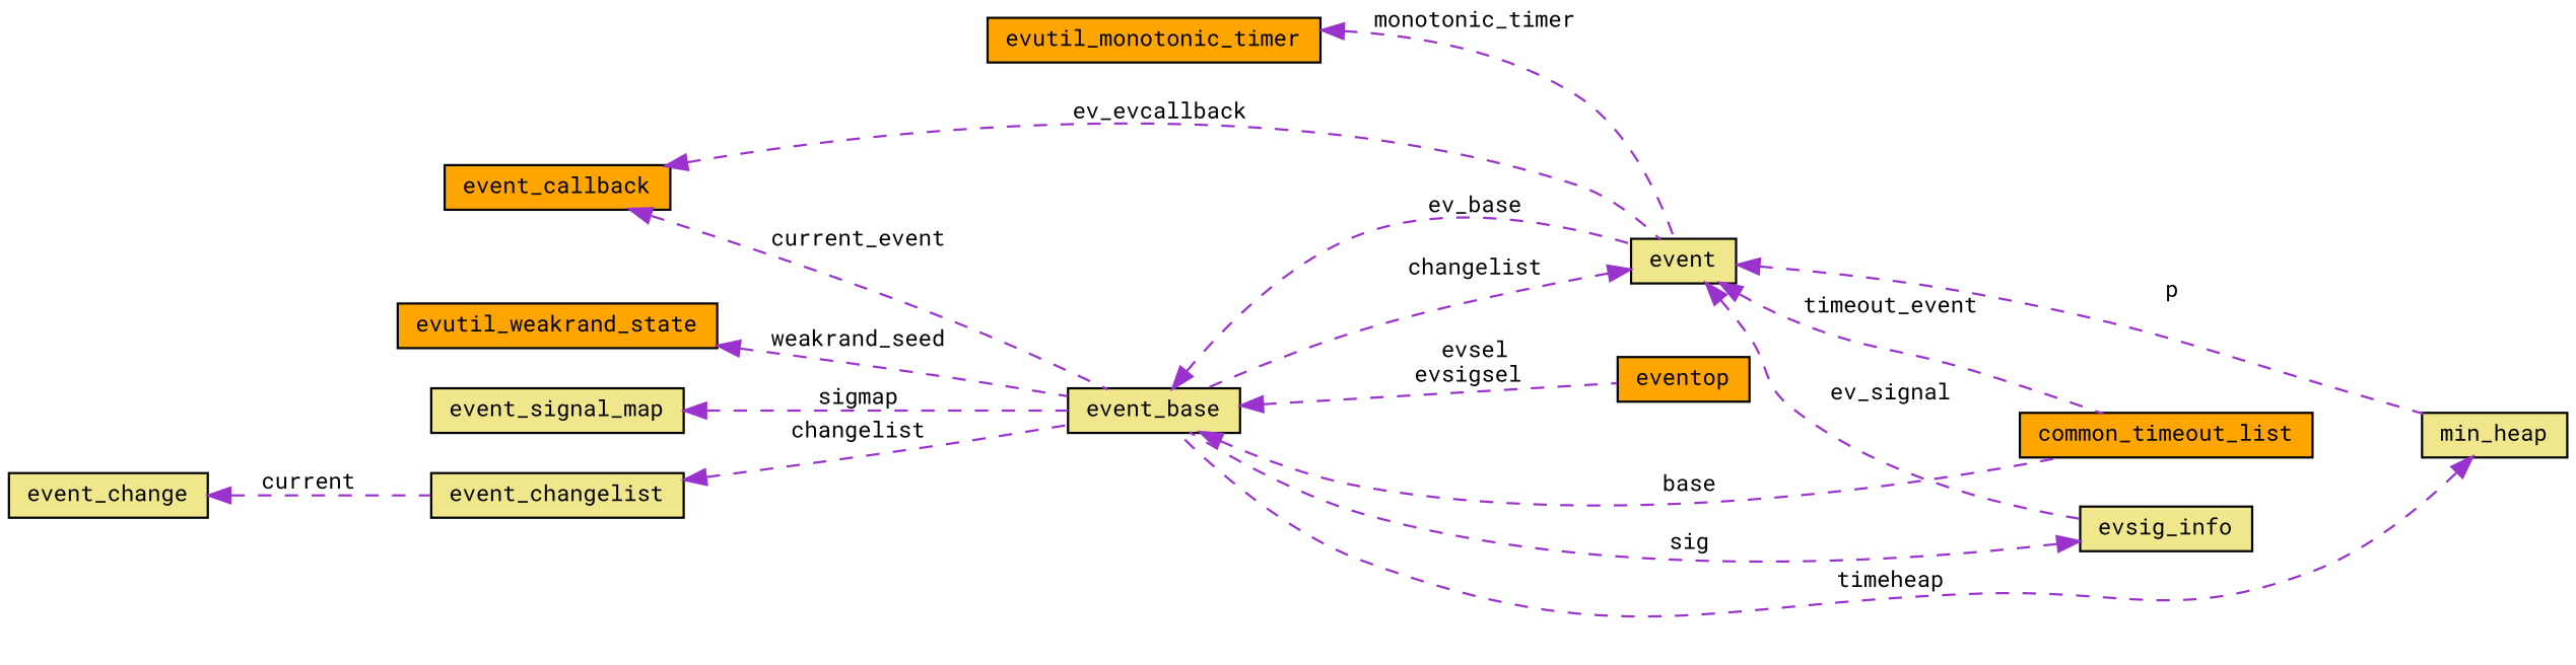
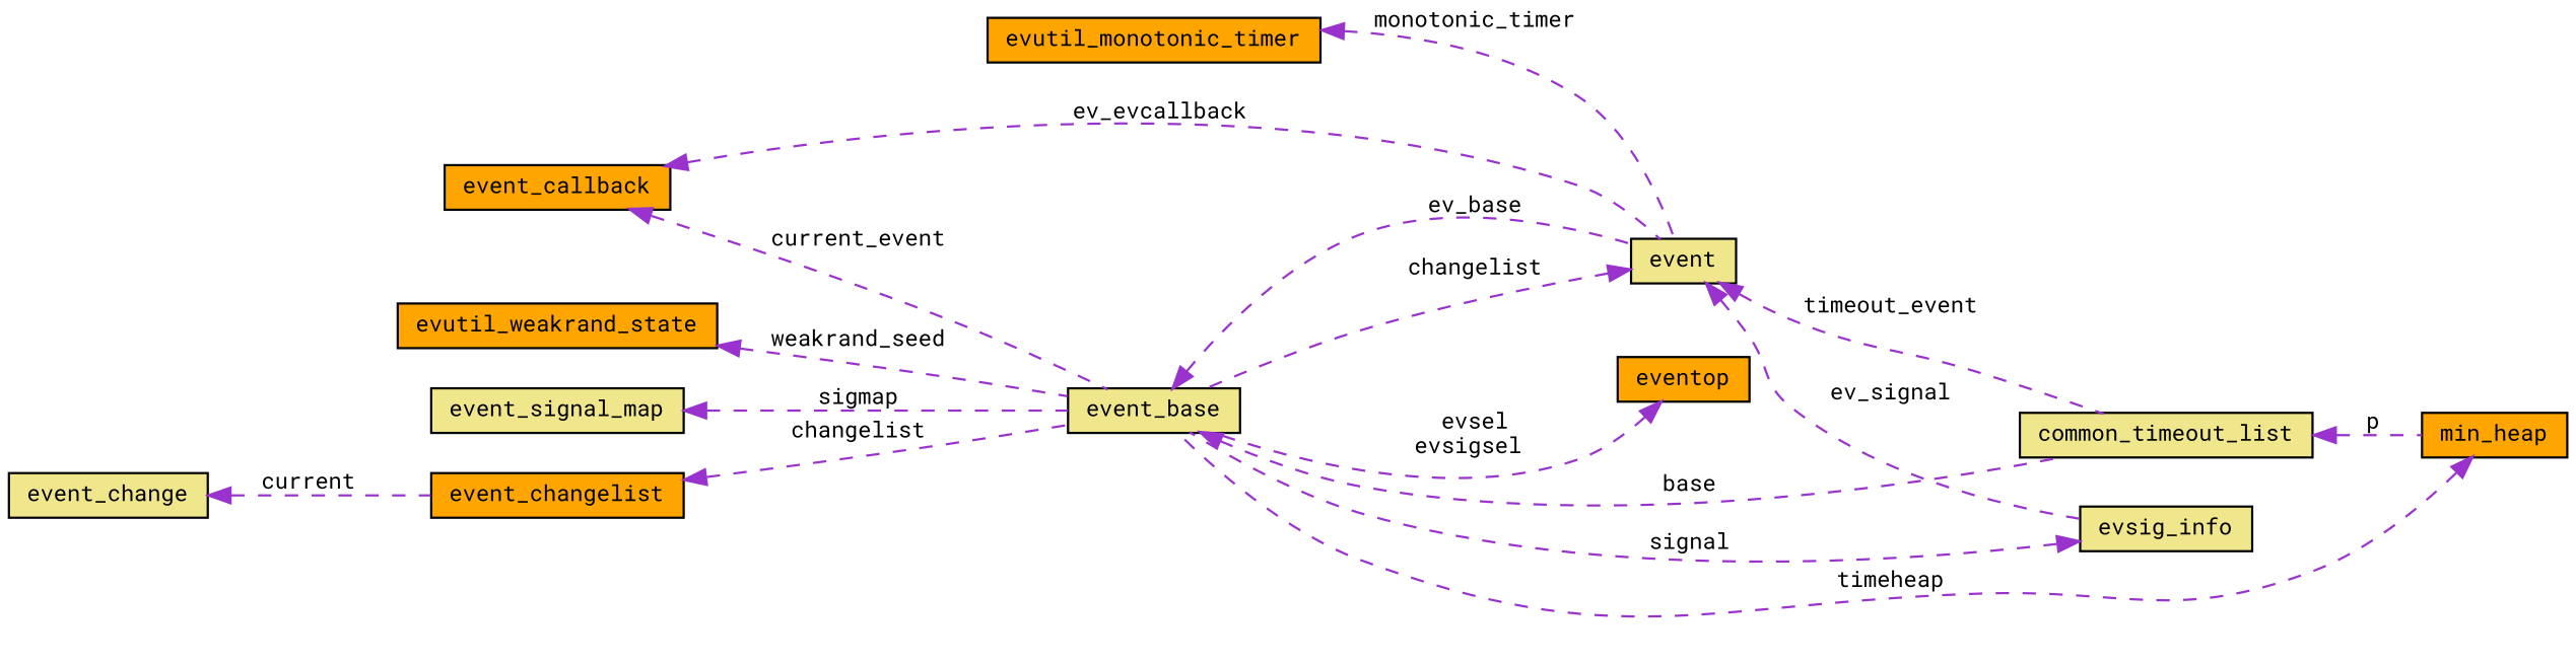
  digraph {
    fontname="Roboto Mono"
    rankdir=LR
    node [color=black fillcolor=orange fontname="Roboto Mono" fontsize=10 shape=record style=filled]
    edge [color=darkorchid3 dir=back fontname="Roboto Mono" fontsize=10 labelfontname=Helvetica labelfontsize=10 style=dashed]
    n1 [fillcolor=khaki fontcolor=black height=0.2 label=event_base width=0.4]
    n2 [fillcolor=khaki height=0.2 label=event width=0.4]
-   n3 [height=0.2 label=common_timeout_list width=0.4]
+   n3 [fillcolor=khaki height=0.2 label=common_timeout_list width=0.4]
    n4 [fillcolor=khaki height=0.2 label=evsig_info width=0.4]
-   n5 [fillcolor=khaki height=0.2 label=min_heap width=0.4]
+   n5 [height=0.2 label=min_heap width=0.4]
    n6 [height=0.2 label=eventop width=0.4]
    n7 [height=0.2 label=event_callback width=0.4]
    n8 [height=0.2 label=evutil_monotonic_timer width=0.4]
    n9 [fillcolor=khaki height=0.2 label=event_signal_map width=0.4]
-   n10 [fillcolor=khaki height=0.2 label=event_changelist width=0.4]
+   n10 [height=0.2 label=event_changelist width=0.4]
    n11 [fillcolor=khaki height=0.2 label=event_change width=0.4]
    n12 [height=0.2 label=evutil_weakrand_state width=0.4]
    n1 -> n2 [label=" ev_base"]
    n1 -> n3 [label=" base"]
    n2 -> n1 [label=" changelist"]
    n2 -> n3 [label=" timeout_event"]
    n2 -> n4 [label=" ev_signal"]
-   n2 -> n5 [label=" p"]
-   n4 -> n1 [label=" sig"]
+   n3 -> n5 [label=" p"]
+   n4 -> n1 [label=" signal"]
    n5 -> n1 [label=" timeheap"]
-   n1 -> n6 [label=" evsel\nevsigsel"]
+   n6 -> n1 [label=" evsel\nevsigsel"]
    n7 -> n1 [label=" current_event"]
    n7 -> n2 [label=" ev_evcallback"]
    n8 -> n2 [label=" monotonic_timer"]
    n9 -> n1 [label=" sigmap"]
    n10 -> n1 [label=" changelist"]
    n11 -> n10 [label=" current"]
    n12 -> n1 [label=" weakrand_seed"]
  }
